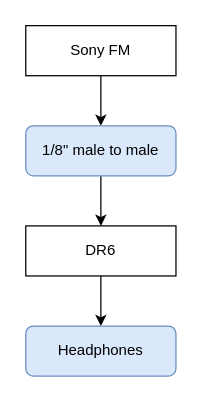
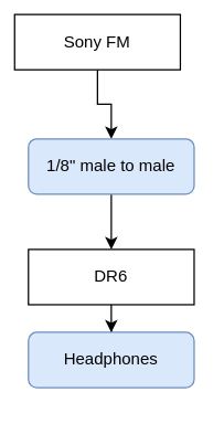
  <mxCell id="0" />
  <mxCell id="1" parent="0" />
  <mxCell id="2" value="" style="edgeStyle=orthogonalEdgeStyle;rounded=0;orthogonalLoop=1;jettySize=auto;html=1;" edge="1" parent="1" source="3" target="7"><mxGeometry relative="1" as="geometry" /></mxCell>
- <mxCell id="3" value="Sony FM" style="rounded=0;whiteSpace=wrap;html=1;" vertex="1" parent="1"><mxGeometry x="20" y="20" width="120" height="40" as="geometry" /></mxCell>
+ <mxCell id="3" value="Sony FM" style="rounded=0;whiteSpace=wrap;html=1;" vertex="1" parent="1"><mxGeometry x="10" y="10" width="120" height="40" as="geometry" /></mxCell>
  <mxCell id="4" value="" style="edgeStyle=orthogonalEdgeStyle;rounded=0;orthogonalLoop=1;jettySize=auto;html=1;" edge="1" parent="1" source="5" target="8"><mxGeometry relative="1" as="geometry" /></mxCell>
  <mxCell id="5" value="DR6" style="rounded=0;whiteSpace=wrap;html=1;" vertex="1" parent="1"><mxGeometry x="20" y="180" width="120" height="40" as="geometry" /></mxCell>
  <mxCell id="6" value="" style="edgeStyle=orthogonalEdgeStyle;rounded=0;orthogonalLoop=1;jettySize=auto;html=1;" edge="1" parent="1" source="7" target="5"><mxGeometry relative="1" as="geometry" /></mxCell>
  <mxCell id="7" value="1/8&quot; male to male" style="rounded=1;whiteSpace=wrap;html=1;fillColor=#dae8fc;strokeColor=#6c8ebf;" vertex="1" parent="1"><mxGeometry x="20" y="100" width="120" height="40" as="geometry" /></mxCell>
- <mxCell id="8" value="Headphones" style="rounded=1;whiteSpace=wrap;html=1;fillColor=#dae8fc;strokeColor=#6c8ebf;" vertex="1" parent="1"><mxGeometry x="20" y="260" width="120" height="40" as="geometry" /></mxCell>
+ <mxCell id="8" value="Headphones" style="rounded=1;whiteSpace=wrap;html=1;fillColor=#dae8fc;strokeColor=#6c8ebf;" vertex="1" parent="1"><mxGeometry x="20" y="240" width="120" height="40" as="geometry" /></mxCell>
